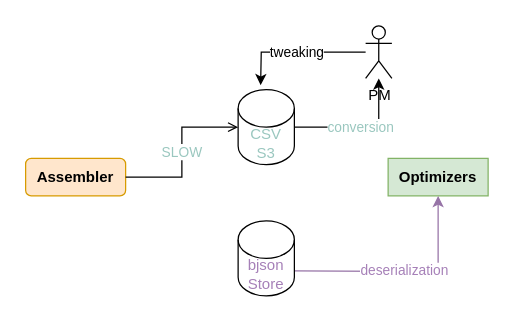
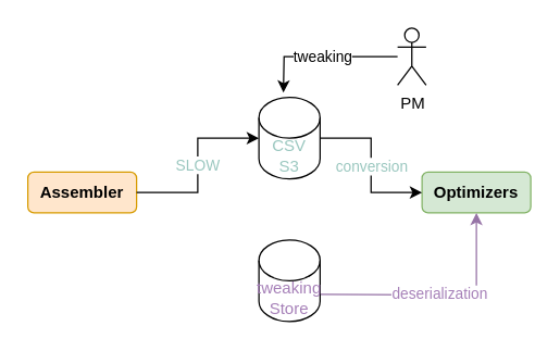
  <mxCell id="0" />
  <mxCell id="1" parent="0" />
  <mxCell id="2" value="Assembler" style="whiteSpace=wrap;html=1;fillColor=#ffe6cc;strokeColor=#d79b00;fontStyle=1;rounded=1;" vertex="1" parent="1"><mxGeometry x="20" y="126" width="80" height="30" as="geometry" /></mxCell>
- <mxCell id="3" value="Optimizers" style="rounded=0;whiteSpace=wrap;html=1;fillColor=#d5e8d4;strokeColor=#82b366;fontStyle=1" vertex="1" parent="1"><mxGeometry x="310" y="126" width="80" height="30" as="geometry" /></mxCell>
- <mxCell id="4" value="conversion" style="edgeStyle=orthogonalEdgeStyle;rounded=0;orthogonalLoop=1;jettySize=auto;html=1;fontColor=#9AC7BF;" edge="1" parent="1" source="5" target="10"><mxGeometry relative="1" as="geometry" /></mxCell>
+ <mxCell id="3" value="Optimizers" style="whiteSpace=wrap;html=1;fillColor=#d5e8d4;strokeColor=#82b366;fontStyle=1;rounded=1;" vertex="1" parent="1"><mxGeometry x="310" y="126" width="80" height="30" as="geometry" /></mxCell>
+ <mxCell id="4" value="conversion" style="edgeStyle=orthogonalEdgeStyle;rounded=0;orthogonalLoop=1;jettySize=auto;html=1;entryX=0;entryY=0.5;entryDx=0;entryDy=0;fontColor=#9AC7BF;" edge="1" parent="1" source="5" target="3"><mxGeometry relative="1" as="geometry" /></mxCell>
  <mxCell id="5" value="CSV&lt;br&gt;S3" style="shape=cylinder3;whiteSpace=wrap;html=1;boundedLbl=1;backgroundOutline=1;size=15;fontColor=#9AC7BF;" vertex="1" parent="1"><mxGeometry x="190" y="71" width="45" height="60" as="geometry" /></mxCell>
- <mxCell id="6" value="SLOW" style="edgeStyle=orthogonalEdgeStyle;rounded=0;orthogonalLoop=1;jettySize=auto;html=1;entryX=0;entryY=0.5;entryDx=0;entryDy=0;entryPerimeter=0;fontColor=#9AC7BF;endArrow=open;" edge="1" parent="1" source="2" target="5"><mxGeometry relative="1" as="geometry" /></mxCell>
+ <mxCell id="6" value="SLOW" style="edgeStyle=orthogonalEdgeStyle;rounded=0;orthogonalLoop=1;jettySize=auto;html=1;entryX=0;entryY=0.5;entryDx=0;entryDy=0;entryPerimeter=0;fontColor=#9AC7BF;" edge="1" parent="1" source="2" target="5"><mxGeometry relative="1" as="geometry" /></mxCell>
  <mxCell id="7" value="deserialization" style="edgeStyle=orthogonalEdgeStyle;rounded=0;orthogonalLoop=1;jettySize=auto;html=1;entryX=0.5;entryY=1;entryDx=0;entryDy=0;strokeColor=#9673a6;fillColor=#e1d5e7;fontColor=#A680B8;" edge="1" parent="1" target="3"><mxGeometry relative="1" as="geometry"><mxPoint x="350" y="126" as="targetPoint" /><mxPoint x="235" y="216" as="sourcePoint" /></mxGeometry></mxCell>
- <mxCell id="8" value="bjson&lt;br&gt;Store" style="shape=cylinder3;whiteSpace=wrap;html=1;boundedLbl=1;backgroundOutline=1;size=15;fontColor=#A680B8;" vertex="1" parent="1"><mxGeometry x="190" y="176" width="45" height="60" as="geometry" /></mxCell>
+ <mxCell id="8" value="tweaking&lt;br&gt;Store" style="shape=cylinder3;whiteSpace=wrap;html=1;boundedLbl=1;backgroundOutline=1;size=15;fontColor=#A680B8;" vertex="1" parent="1"><mxGeometry x="190" y="176" width="45" height="60" as="geometry" /></mxCell>
  <mxCell id="9" value="tweaking" style="edgeStyle=orthogonalEdgeStyle;rounded=0;orthogonalLoop=1;jettySize=auto;html=1;" edge="1" parent="1" source="10"><mxGeometry relative="1" as="geometry"><mxPoint x="208" y="67.5" as="targetPoint" /></mxGeometry></mxCell>
  <mxCell id="10" value="PM" style="shape=umlActor;verticalLabelPosition=bottom;verticalAlign=top;html=1;outlineConnect=0;" vertex="1" parent="1"><mxGeometry x="292" y="20" width="21" height="42" as="geometry" /></mxCell>
